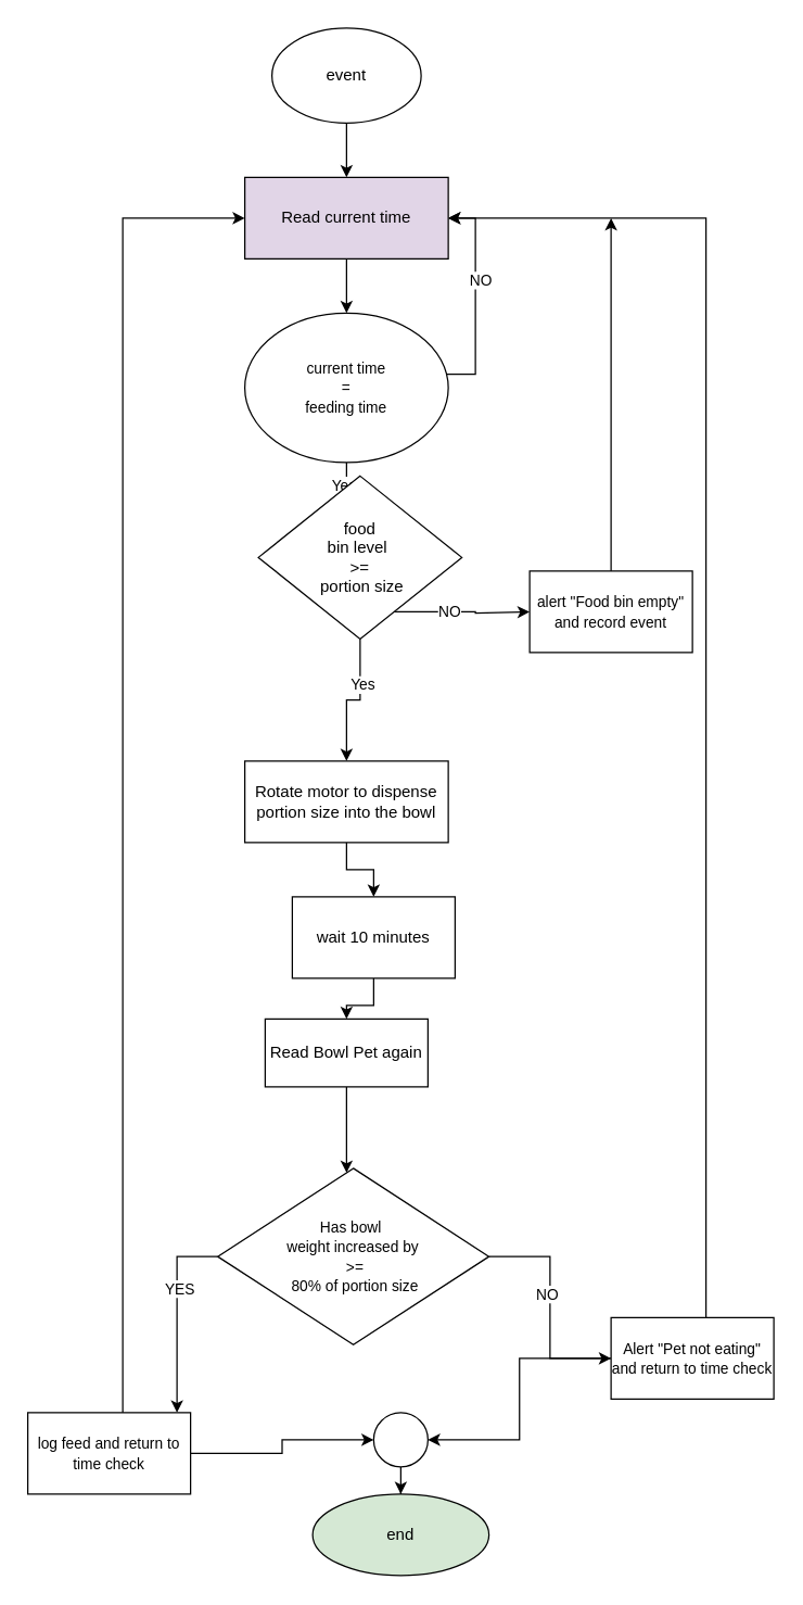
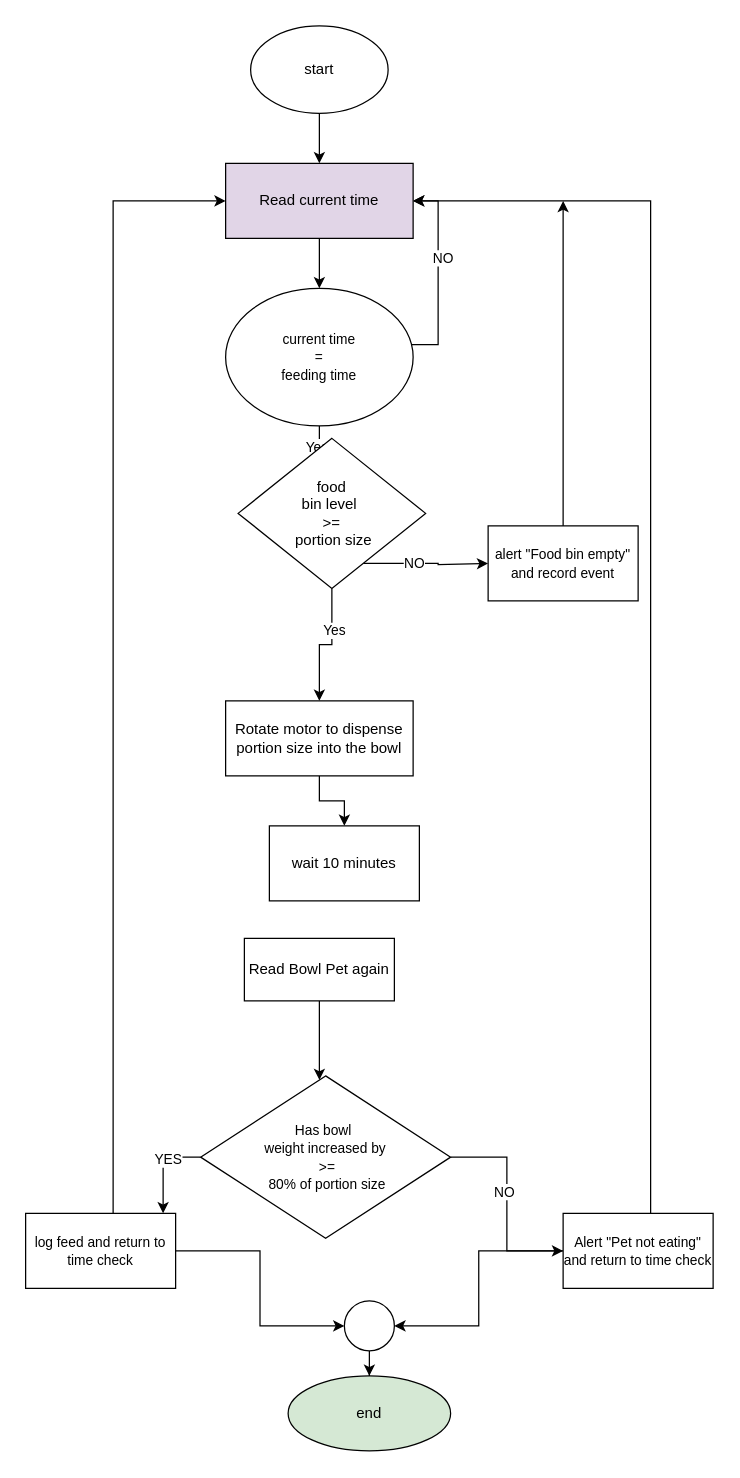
  <mxCell id="0" />
  <mxCell id="1" parent="0" />
  <mxCell id="2" style="edgeStyle=orthogonalEdgeStyle;rounded=0;orthogonalLoop=1;jettySize=auto;html=1;" parent="1" source="3" edge="1"><mxGeometry relative="1" as="geometry"><mxPoint x="255" y="130" as="targetPoint" /></mxGeometry></mxCell>
- <mxCell id="3" value="event" style="ellipse;whiteSpace=wrap;html=1;" parent="1" vertex="1"><mxGeometry x="200" y="20" width="110" height="70" as="geometry" /></mxCell>
+ <mxCell id="3" value="start" style="ellipse;whiteSpace=wrap;html=1;" parent="1" vertex="1"><mxGeometry x="200" y="20" width="110" height="70" as="geometry" /></mxCell>
  <mxCell id="4" style="edgeStyle=orthogonalEdgeStyle;rounded=0;orthogonalLoop=1;jettySize=auto;html=1;entryX=0.5;entryY=0;entryDx=0;entryDy=0;" parent="1" source="8" target="7" edge="1"><mxGeometry relative="1" as="geometry"><mxPoint x="255" y="280" as="targetPoint" /><mxPoint x="255" y="240" as="sourcePoint" /></mxGeometry></mxCell>
  <mxCell id="5" style="edgeStyle=orthogonalEdgeStyle;rounded=0;orthogonalLoop=1;jettySize=auto;html=1;entryX=1;entryY=0.5;entryDx=0;entryDy=0;" parent="1" source="7" target="8" edge="1"><mxGeometry relative="1" as="geometry"><Array as="points"><mxPoint x="350" y="275" /><mxPoint x="350" y="160" /></Array></mxGeometry></mxCell>
  <mxCell id="6" value="NO" style="edgeLabel;html=1;align=center;verticalAlign=middle;resizable=0;points=[];" parent="5" vertex="1" connectable="0"><mxGeometry x="0.168" y="-3" relative="1" as="geometry"><mxPoint as="offset" /></mxGeometry></mxCell>
  <mxCell id="7" value="&lt;font style=&quot;font-size: 11px;&quot;&gt;current time&lt;/font&gt;&lt;div&gt;&lt;font style=&quot;font-size: 11px;&quot;&gt;=&lt;/font&gt;&lt;/div&gt;&lt;div&gt;&lt;font style=&quot;font-size: 11px;&quot;&gt;feeding time&lt;/font&gt;&lt;/div&gt;" style="ellipse;whiteSpace=wrap;html=1;" parent="1" vertex="1"><mxGeometry x="180" y="230" width="150" height="110" as="geometry" /></mxCell>
  <mxCell id="8" value="Read current time" style="rounded=0;whiteSpace=wrap;html=1;fillColor=#e1d5e7;" parent="1" vertex="1"><mxGeometry x="180" y="130" width="150" height="60" as="geometry" /></mxCell>
  <mxCell id="9" value="" style="edgeStyle=orthogonalEdgeStyle;rounded=0;orthogonalLoop=1;jettySize=auto;html=1;" parent="1" source="7" target="15" edge="1"><mxGeometry relative="1" as="geometry"><mxPoint x="255" y="490" as="targetPoint" /><mxPoint x="255" y="320" as="sourcePoint" /></mxGeometry></mxCell>
  <mxCell id="10" value="Yes" style="edgeLabel;html=1;align=center;verticalAlign=middle;resizable=0;points=[];" parent="9" vertex="1" connectable="0"><mxGeometry x="-0.205" y="-3" relative="1" as="geometry"><mxPoint as="offset" /></mxGeometry></mxCell>
  <mxCell id="11" style="edgeStyle=orthogonalEdgeStyle;rounded=0;orthogonalLoop=1;jettySize=auto;html=1;entryX=0.5;entryY=0;entryDx=0;entryDy=0;" parent="1" source="15" target="17" edge="1"><mxGeometry relative="1" as="geometry" /></mxCell>
  <mxCell id="12" value="Yes" style="edgeLabel;html=1;align=center;verticalAlign=middle;resizable=0;points=[];" parent="11" vertex="1" connectable="0"><mxGeometry x="-0.333" y="1" relative="1" as="geometry"><mxPoint as="offset" /></mxGeometry></mxCell>
  <mxCell id="13" style="edgeStyle=orthogonalEdgeStyle;rounded=0;orthogonalLoop=1;jettySize=auto;html=1;entryX=0;entryY=0.5;entryDx=0;entryDy=0;" parent="1" source="15" target="34" edge="1"><mxGeometry relative="1" as="geometry"><mxPoint x="370" y="450" as="targetPoint" /><Array as="points"><mxPoint x="350" y="450" /><mxPoint x="390" y="451" /></Array></mxGeometry></mxCell>
  <mxCell id="14" value="NO" style="edgeLabel;html=1;align=center;verticalAlign=middle;resizable=0;points=[];" parent="13" vertex="1" connectable="0"><mxGeometry x="-0.21" y="1" relative="1" as="geometry"><mxPoint as="offset" /></mxGeometry></mxCell>
  <mxCell id="15" value="&lt;span style=&quot;line-height: 107%;&quot;&gt;&lt;font&gt;food&lt;br&gt;bin level&amp;nbsp;&lt;/font&gt;&lt;/span&gt;&lt;div&gt;&lt;span style=&quot;line-height: 107%;&quot;&gt;&lt;font&gt;&amp;gt;=&lt;/font&gt;&lt;/span&gt;&lt;/div&gt;&lt;div&gt;&lt;span style=&quot;line-height: 107%;&quot;&gt;&lt;font&gt;&amp;nbsp;portion size&lt;/font&gt;&lt;/span&gt;&lt;/div&gt;" style="rhombus;whiteSpace=wrap;html=1;" parent="1" vertex="1"><mxGeometry x="190" y="350" width="150" height="120" as="geometry" /></mxCell>
  <mxCell id="16" style="edgeStyle=orthogonalEdgeStyle;rounded=0;orthogonalLoop=1;jettySize=auto;html=1;entryX=0.5;entryY=0;entryDx=0;entryDy=0;" parent="1" source="17" target="19" edge="1"><mxGeometry relative="1" as="geometry"><mxPoint x="255" y="650" as="targetPoint" /></mxGeometry></mxCell>
  <mxCell id="17" value="Rotate motor to dispense portion size into the bowl" style="rounded=0;whiteSpace=wrap;html=1;" parent="1" vertex="1"><mxGeometry x="180" y="560" width="150" height="60" as="geometry" /></mxCell>
- <mxCell id="18" value="" style="edgeStyle=orthogonalEdgeStyle;rounded=0;orthogonalLoop=1;jettySize=auto;html=1;" parent="1" source="19" target="21" edge="1"><mxGeometry relative="1" as="geometry" /></mxCell>
  <mxCell id="19" value="wait 10 minutes" style="whiteSpace=wrap;html=1;rounded=0;" parent="1" vertex="1"><mxGeometry x="215" y="660" width="120" height="60" as="geometry" /></mxCell>
  <mxCell id="20" value="" style="edgeStyle=orthogonalEdgeStyle;rounded=0;orthogonalLoop=1;jettySize=auto;html=1;" parent="1" source="21" target="26" edge="1"><mxGeometry relative="1" as="geometry"><Array as="points"><mxPoint x="255" y="840" /><mxPoint x="255" y="840" /></Array></mxGeometry></mxCell>
  <mxCell id="21" value="Read Bowl Pet again" style="whiteSpace=wrap;html=1;rounded=0;" parent="1" vertex="1"><mxGeometry x="195" y="750" width="120" height="50" as="geometry" /></mxCell>
  <mxCell id="22" value="" style="edgeStyle=orthogonalEdgeStyle;rounded=0;orthogonalLoop=1;jettySize=auto;html=1;" parent="1" source="26" target="29" edge="1"><mxGeometry relative="1" as="geometry"><Array as="points"><mxPoint x="130" y="925" /></Array></mxGeometry></mxCell>
  <mxCell id="23" value="YES" style="edgeLabel;html=1;align=center;verticalAlign=middle;resizable=0;points=[];" parent="22" vertex="1" connectable="0"><mxGeometry x="-0.275" y="1" relative="1" as="geometry"><mxPoint as="offset" /></mxGeometry></mxCell>
  <mxCell id="24" value="" style="edgeStyle=orthogonalEdgeStyle;rounded=0;orthogonalLoop=1;jettySize=auto;html=1;" parent="1" source="26" target="32" edge="1"><mxGeometry relative="1" as="geometry" /></mxCell>
  <mxCell id="25" value="NO" style="edgeLabel;html=1;align=center;verticalAlign=middle;resizable=0;points=[];" parent="24" vertex="1" connectable="0"><mxGeometry x="-0.125" y="-3" relative="1" as="geometry"><mxPoint as="offset" /></mxGeometry></mxCell>
  <mxCell id="26" value="&lt;span style=&quot;line-height: 107%;&quot;&gt;&lt;font style=&quot;font-size: 11px;&quot;&gt;Has bowl&amp;nbsp;&lt;/font&gt;&lt;/span&gt;&lt;div&gt;&lt;span style=&quot;line-height: 107%;&quot;&gt;&lt;font style=&quot;font-size: 11px;&quot;&gt;weight increased by&lt;/font&gt;&lt;/span&gt;&lt;/div&gt;&lt;div&gt;&lt;span style=&quot;line-height: 107%;&quot;&gt;&lt;font style=&quot;font-size: 11px;&quot;&gt;&amp;nbsp;&amp;gt;=&lt;/font&gt;&lt;/span&gt;&lt;/div&gt;&lt;div&gt;&lt;span style=&quot;line-height: 107%;&quot;&gt;&lt;font style=&quot;font-size: 11px;&quot;&gt;&amp;nbsp;80% of portion size&lt;/font&gt;&lt;/span&gt;&lt;/div&gt;" style="rhombus;whiteSpace=wrap;html=1;rounded=0;" parent="1" vertex="1"><mxGeometry x="160" y="860" width="200" height="130" as="geometry" /></mxCell>
  <mxCell id="27" style="edgeStyle=orthogonalEdgeStyle;rounded=0;orthogonalLoop=1;jettySize=auto;html=1;entryX=0;entryY=0.5;entryDx=0;entryDy=0;" parent="1" source="29" target="8" edge="1"><mxGeometry relative="1" as="geometry"><Array as="points"><mxPoint x="90" y="160" /></Array></mxGeometry></mxCell>
  <mxCell id="28" style="edgeStyle=orthogonalEdgeStyle;rounded=0;orthogonalLoop=1;jettySize=auto;html=1;entryX=0;entryY=0.5;entryDx=0;entryDy=0;" edge="1" parent="1" source="29" target="37"><mxGeometry relative="1" as="geometry" /></mxCell>
- <mxCell id="29" value="&lt;font style=&quot;font-size: 11px;&quot;&gt;log feed and return to time check&lt;/font&gt;" style="whiteSpace=wrap;html=1;rounded=0;" parent="1" vertex="1"><mxGeometry x="20" y="1040" width="120" height="60" as="geometry" /></mxCell>
+ <mxCell id="29" value="&lt;font style=&quot;font-size: 11px;&quot;&gt;log feed and return to time check&lt;/font&gt;" style="whiteSpace=wrap;html=1;rounded=0;" parent="1" vertex="1"><mxGeometry x="20" y="970" width="120" height="60" as="geometry" /></mxCell>
  <mxCell id="30" style="edgeStyle=orthogonalEdgeStyle;rounded=0;orthogonalLoop=1;jettySize=auto;html=1;entryX=1;entryY=0.5;entryDx=0;entryDy=0;" parent="1" source="32" target="8" edge="1"><mxGeometry relative="1" as="geometry"><Array as="points"><mxPoint x="520" y="160" /></Array></mxGeometry></mxCell>
  <mxCell id="31" style="edgeStyle=orthogonalEdgeStyle;rounded=0;orthogonalLoop=1;jettySize=auto;html=1;entryX=1;entryY=0.5;entryDx=0;entryDy=0;" edge="1" parent="1" source="32" target="37"><mxGeometry relative="1" as="geometry" /></mxCell>
  <mxCell id="32" value="&lt;font style=&quot;font-size: 11px;&quot;&gt;Alert &quot;Pet not eating&quot; and return to time check&lt;/font&gt;" style="whiteSpace=wrap;html=1;rounded=0;" parent="1" vertex="1"><mxGeometry x="450" y="970" width="120" height="60" as="geometry" /></mxCell>
  <mxCell id="33" style="edgeStyle=orthogonalEdgeStyle;rounded=0;orthogonalLoop=1;jettySize=auto;html=1;" parent="1" source="34" edge="1"><mxGeometry relative="1" as="geometry"><mxPoint x="450" y="160" as="targetPoint" /><Array as="points"><mxPoint x="450" y="170" /><mxPoint x="450" y="170" /></Array></mxGeometry></mxCell>
  <mxCell id="34" value="&lt;font style=&quot;font-size: 11px;&quot;&gt;alert &quot;Food bin empty&quot; and record event&lt;/font&gt;" style="rounded=0;whiteSpace=wrap;html=1;" parent="1" vertex="1"><mxGeometry x="390" y="420" width="120" height="60" as="geometry" /></mxCell>
  <mxCell id="35" value="&lt;div&gt;&lt;br&gt;&lt;/div&gt;" style="text;html=1;align=center;verticalAlign=middle;resizable=0;points=[];autosize=1;strokeColor=none;fillColor=none;" parent="1" vertex="1"><mxGeometry x="340" y="208" width="20" height="30" as="geometry" /></mxCell>
  <mxCell id="36" style="edgeStyle=orthogonalEdgeStyle;rounded=0;orthogonalLoop=1;jettySize=auto;html=1;" edge="1" parent="1" source="37" target="38"><mxGeometry relative="1" as="geometry"><mxPoint x="295" y="1120" as="targetPoint" /></mxGeometry></mxCell>
  <mxCell id="37" value="" style="ellipse;whiteSpace=wrap;html=1;aspect=fixed;" vertex="1" parent="1"><mxGeometry x="275" y="1040" width="40" height="40" as="geometry" /></mxCell>
  <mxCell id="38" value="end" style="ellipse;whiteSpace=wrap;html=1;fillColor=#d5e8d4;" vertex="1" parent="1"><mxGeometry x="230" y="1100" width="130" height="60" as="geometry" /></mxCell>
